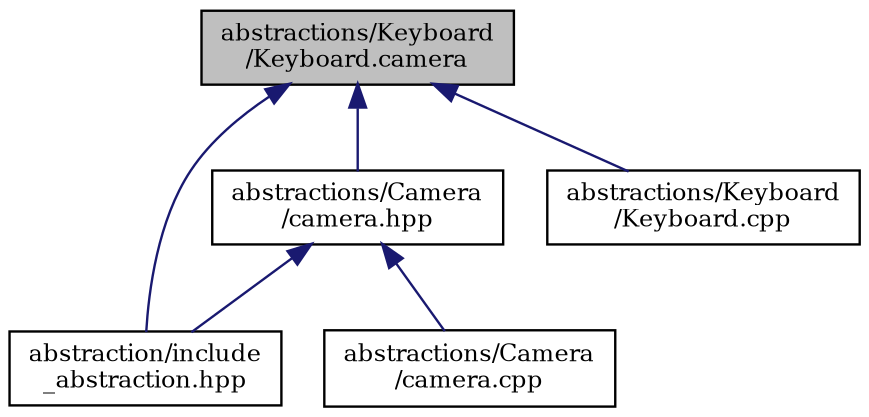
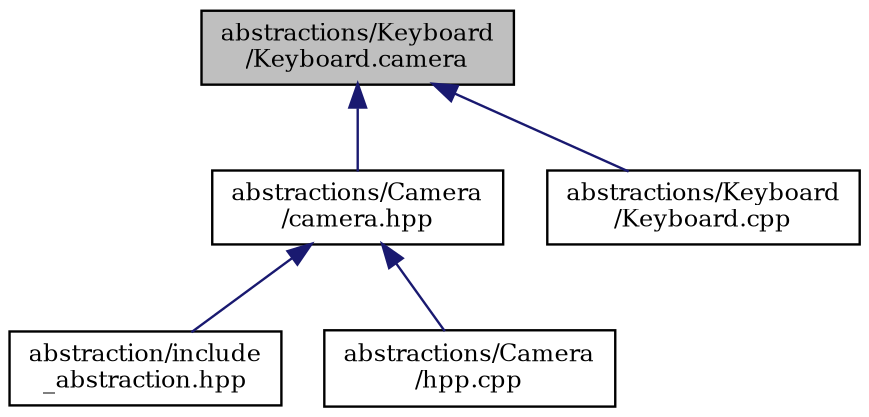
  digraph {
    fontname="DejaVu Serif"
    node [color=black fillcolor=white fontname="DejaVu Serif" fontsize=10 shape=record style=filled]
    edge [color=midnightblue dir=back fontname="DejaVu Serif" fontsize=10 labelfontname=Helvetica labelfontsize=10 style=solid]
    n1 [fillcolor=grey75 fontcolor=black height=0.2 label="abstractions/Keyboard\l/Keyboard.camera" width=0.4]
    n2 [height=0.2 label="abstractions/Camera\l/camera.hpp" width=0.4]
    n3 [height=0.2 label="abstraction/include\l_abstraction.hpp" width=0.4]
    n4 [height=0.2 label="abstractions/Keyboard\l/Keyboard.cpp" width=0.4]
-   n5 [height=0.2 label="abstractions/Camera\l/camera.cpp" width=0.4]
+   n5 [height=0.2 label="abstractions/Camera\l/hpp.cpp" width=0.4]
    n1 -> n2
-   n1 -> n3
    n1 -> n4
    n2 -> n3
    n2 -> n5
  }
